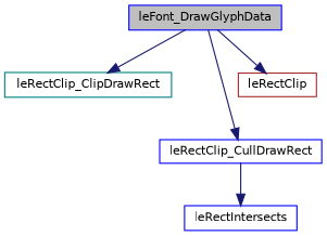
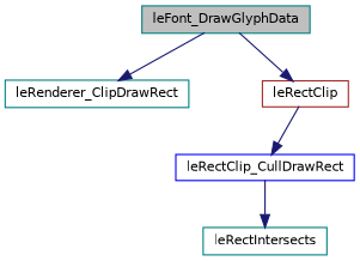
  digraph {
    rankdir=TB
    node [color=blue fillcolor=white fontname=Helvetica fontsize=10 shape=record style=filled]
    edge [color=midnightblue fontname=Helvetica fontsize=10 labelfontname=Helvetica labelfontsize=10 style=solid]
-   n1 [fillcolor=grey75 fontcolor=black height=0.2 label=leFont_DrawGlyphData width=0.4]
-   n2 [color=teal height=0.2 label=leRectClip_ClipDrawRect width=0.4]
+   n1 [color=teal fillcolor=grey75 fontcolor=black height=0.2 label=leFont_DrawGlyphData width=0.4]
+   n2 [color=teal height=0.2 label=leRenderer_ClipDrawRect width=0.4]
    n3 [height=0.2 label=leRectClip_CullDrawRect width=0.4]
    n4 [color=brown height=0.2 label=leRectClip width=0.4]
-   n5 [height=0.2 label=leRectIntersects width=0.4]
+   n5 [color=teal height=0.2 label=leRectIntersects width=0.4]
    n1 -> n2
-   n1 -> n3
+   n4 -> n3
    n1 -> n4
    n3 -> n5
  }
